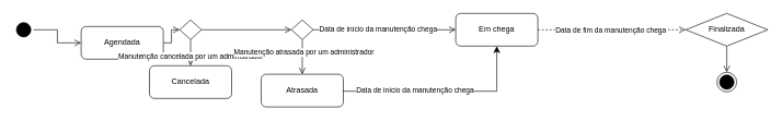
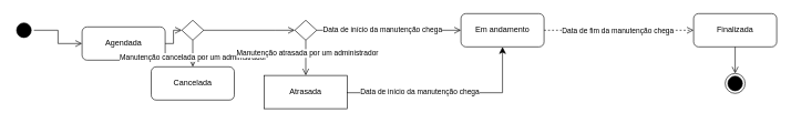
  <mxCell id="0" />
  <mxCell id="1" parent="0" />
  <mxCell id="2" value="" style="ellipse;html=1;shape=startState;fillColor=#000000;strokeColor=#000000;" parent="1" vertex="1"><mxGeometry x="20.5" y="30" width="30" height="30" as="geometry" /></mxCell>
  <mxCell id="3" value="" style="edgeStyle=orthogonalEdgeStyle;html=1;verticalAlign=bottom;endArrow=open;endSize=8;strokeColor=#000000;rounded=0;entryX=0;entryY=0.5;entryDx=0;entryDy=0;exitX=1;exitY=0.5;exitDx=0;exitDy=0;" parent="1" source="2" target="4" edge="1"><mxGeometry relative="1" as="geometry"><mxPoint x="51.5" y="120" as="targetPoint" /></mxGeometry></mxCell>
  <mxCell id="4" value="Agendada" style="rounded=1;whiteSpace=wrap;html=1;" parent="1" vertex="1"><mxGeometry x="123" y="40" width="125" height="50" as="geometry" /></mxCell>
  <mxCell id="5" value="" style="rhombus;whiteSpace=wrap;html=1;" parent="1" vertex="1"><mxGeometry x="273" y="30" width="33" height="30" as="geometry" /></mxCell>
  <mxCell id="6" value="" style="edgeStyle=orthogonalEdgeStyle;html=1;verticalAlign=bottom;endArrow=open;endSize=8;strokeColor=#000000;rounded=0;entryX=0;entryY=0.5;entryDx=0;entryDy=0;exitX=1;exitY=0.5;exitDx=0;exitDy=0;" parent="1" source="4" target="5" edge="1"><mxGeometry relative="1" as="geometry"><mxPoint x="113" y="55" as="targetPoint" /><mxPoint x="60.5" y="55" as="sourcePoint" /></mxGeometry></mxCell>
  <mxCell id="7" value="" style="edgeStyle=orthogonalEdgeStyle;html=1;verticalAlign=bottom;endArrow=open;endSize=8;strokeColor=#000000;rounded=0;exitX=0.5;exitY=1;exitDx=0;exitDy=0;entryX=0.5;entryY=0;entryDx=0;entryDy=0;" parent="1" source="5" target="9" edge="1"><mxGeometry relative="1" as="geometry"><mxPoint x="293" y="90" as="targetPoint" /><mxPoint x="238" y="55" as="sourcePoint" /></mxGeometry></mxCell>
  <mxCell id="8" value="Manutenção cancelada por um administrador" style="edgeLabel;html=1;align=center;verticalAlign=middle;resizable=0;points=[];" parent="7" vertex="1" connectable="0"><mxGeometry x="-0.235" y="1" relative="1" as="geometry"><mxPoint x="-1" y="10" as="offset" /></mxGeometry></mxCell>
  <mxCell id="9" value="Cancelada" style="rounded=1;whiteSpace=wrap;html=1;" parent="1" vertex="1"><mxGeometry x="227" y="100" width="125" height="50" as="geometry" /></mxCell>
- <mxCell id="10" value="Em chega" style="rounded=1;whiteSpace=wrap;html=1;" parent="1" vertex="1"><mxGeometry x="693" y="20" width="125" height="50" as="geometry" /></mxCell>
+ <mxCell id="10" value="Em andamento" style="rounded=1;whiteSpace=wrap;html=1;" parent="1" vertex="1"><mxGeometry x="693" y="20" width="125" height="50" as="geometry" /></mxCell>
  <mxCell id="11" value="" style="edgeStyle=orthogonalEdgeStyle;html=1;verticalAlign=bottom;endArrow=open;endSize=8;strokeColor=#000000;rounded=0;entryX=0;entryY=0.5;entryDx=0;entryDy=0;exitX=1;exitY=0.5;exitDx=0;exitDy=0;" parent="1" source="5" target="12" edge="1"><mxGeometry relative="1" as="geometry"><mxPoint x="381" y="50" as="targetPoint" /><mxPoint x="336" y="50" as="sourcePoint" /><Array as="points"><mxPoint x="413" y="45" /><mxPoint x="413" y="45" /></Array></mxGeometry></mxCell>
  <mxCell id="12" value="" style="rhombus;whiteSpace=wrap;html=1;" parent="1" vertex="1"><mxGeometry x="443" y="30" width="33" height="30" as="geometry" /></mxCell>
- <mxCell id="13" value="Atrasada" style="rounded=1;whiteSpace=wrap;html=1;" parent="1" vertex="1"><mxGeometry x="397" y="113" width="125" height="50" as="geometry" /></mxCell>
+ <mxCell id="13" value="Atrasada" style="whiteSpace=wrap;html=1;rounded=0;" parent="1" vertex="1"><mxGeometry x="397" y="113" width="125" height="50" as="geometry" /></mxCell>
  <mxCell id="14" value="" style="edgeStyle=orthogonalEdgeStyle;html=1;verticalAlign=bottom;endArrow=open;endSize=8;strokeColor=#000000;rounded=0;entryX=0.5;entryY=0;entryDx=0;entryDy=0;exitX=0.5;exitY=1;exitDx=0;exitDy=0;" parent="1" source="12" target="13" edge="1"><mxGeometry relative="1" as="geometry"><mxPoint x="453" y="55" as="targetPoint" /><mxPoint x="316" y="55" as="sourcePoint" /></mxGeometry></mxCell>
  <mxCell id="15" value="Manutenção atrasada por um administrador" style="edgeLabel;html=1;align=center;verticalAlign=middle;resizable=0;points=[];" parent="14" vertex="1" connectable="0"><mxGeometry x="-0.295" y="2" relative="1" as="geometry"><mxPoint as="offset" /></mxGeometry></mxCell>
  <mxCell id="16" value="" style="edgeStyle=orthogonalEdgeStyle;html=1;verticalAlign=bottom;endArrow=open;endSize=8;strokeColor=#000000;rounded=0;entryX=0;entryY=0.5;entryDx=0;entryDy=0;exitX=1;exitY=0.5;exitDx=0;exitDy=0;" parent="1" source="12" target="10" edge="1"><mxGeometry relative="1" as="geometry"><mxPoint x="453" y="55" as="targetPoint" /><mxPoint x="316" y="55" as="sourcePoint" /><Array as="points"><mxPoint x="553" y="45" /><mxPoint x="553" y="45" /></Array></mxGeometry></mxCell>
  <mxCell id="17" value="Data de início da manutenção chega" style="edgeLabel;html=1;align=center;verticalAlign=middle;resizable=0;points=[];" parent="16" vertex="1" connectable="0"><mxGeometry x="-0.094" y="2" relative="1" as="geometry"><mxPoint as="offset" /></mxGeometry></mxCell>
  <mxCell id="18" value="" style="edgeStyle=orthogonalEdgeStyle;html=1;verticalAlign=bottom;endArrow=classic;endSize=8;strokeColor=#000000;rounded=0;entryX=0.5;entryY=1;entryDx=0;entryDy=0;exitX=1;exitY=0.5;exitDx=0;exitDy=0;" parent="1" source="13" target="10" edge="1"><mxGeometry relative="1" as="geometry"><mxPoint x="760" y="139.53" as="targetPoint" /><mxPoint x="543" y="139.53" as="sourcePoint" /><Array as="points"><mxPoint x="522" y="139" /><mxPoint x="756" y="139" /></Array></mxGeometry></mxCell>
  <mxCell id="19" value="Data de início da manutenção chega" style="edgeLabel;html=1;align=center;verticalAlign=middle;resizable=0;points=[];" parent="18" vertex="1" connectable="0"><mxGeometry x="-0.094" y="2" relative="1" as="geometry"><mxPoint x="-28" as="offset" /></mxGeometry></mxCell>
  <mxCell id="20" value="" style="edgeStyle=orthogonalEdgeStyle;html=1;verticalAlign=bottom;endArrow=open;endSize=8;strokeColor=#000000;rounded=0;entryX=0;entryY=0.5;entryDx=0;entryDy=0;exitX=1;exitY=0.5;exitDx=0;exitDy=0;dashed=1;" parent="1" source="10" target="22" edge="1"><mxGeometry relative="1" as="geometry"><mxPoint x="1010" y="110" as="targetPoint" /><mxPoint x="793" y="110" as="sourcePoint" /><Array as="points"><mxPoint x="1043" y="45" /><mxPoint x="1043" y="45" /></Array></mxGeometry></mxCell>
  <mxCell id="21" value="Data de fim da manutenção chega" style="edgeLabel;html=1;align=center;verticalAlign=middle;resizable=0;points=[];" parent="20" vertex="1" connectable="0"><mxGeometry x="-0.094" y="2" relative="1" as="geometry"><mxPoint x="8" y="2" as="offset" /></mxGeometry></mxCell>
- <mxCell id="22" value="Finalizada" style="rhombus;whiteSpace=wrap;html=1;" parent="1" vertex="1"><mxGeometry x="1043" y="20" width="125" height="50" as="geometry" /></mxCell>
+ <mxCell id="22" value="Finalizada" style="rounded=1;whiteSpace=wrap;html=1;" parent="1" vertex="1"><mxGeometry x="1043" y="20" width="125" height="50" as="geometry" /></mxCell>
  <mxCell id="23" value="" style="edgeStyle=orthogonalEdgeStyle;html=1;verticalAlign=bottom;endArrow=open;endSize=8;strokeColor=#000000;rounded=0;entryX=0.5;entryY=0;entryDx=0;entryDy=0;exitX=0.5;exitY=1;exitDx=0;exitDy=0;" parent="1" source="22" target="24" edge="1"><mxGeometry relative="1" as="geometry"><mxPoint x="1395.5" y="230" as="targetPoint" /><mxPoint x="1343" y="230" as="sourcePoint" /></mxGeometry></mxCell>
  <mxCell id="24" value="" style="ellipse;html=1;shape=endState;fillColor=#000000;strokeColor=#000000;" parent="1" vertex="1"><mxGeometry x="1090.5" y="110" width="30" height="30" as="geometry" /></mxCell>
